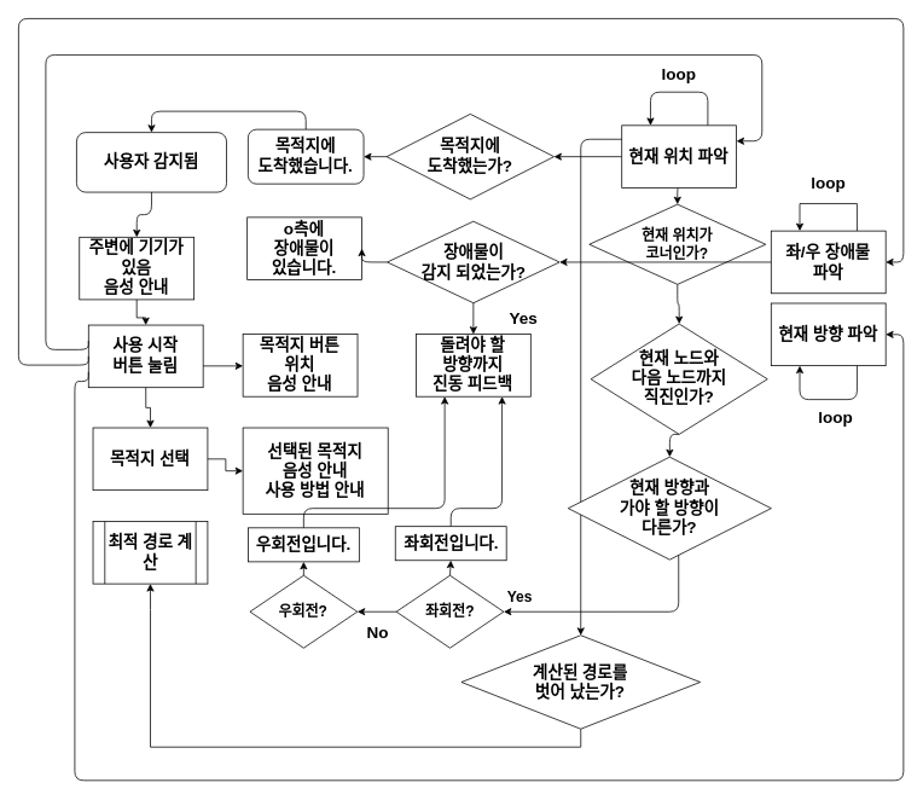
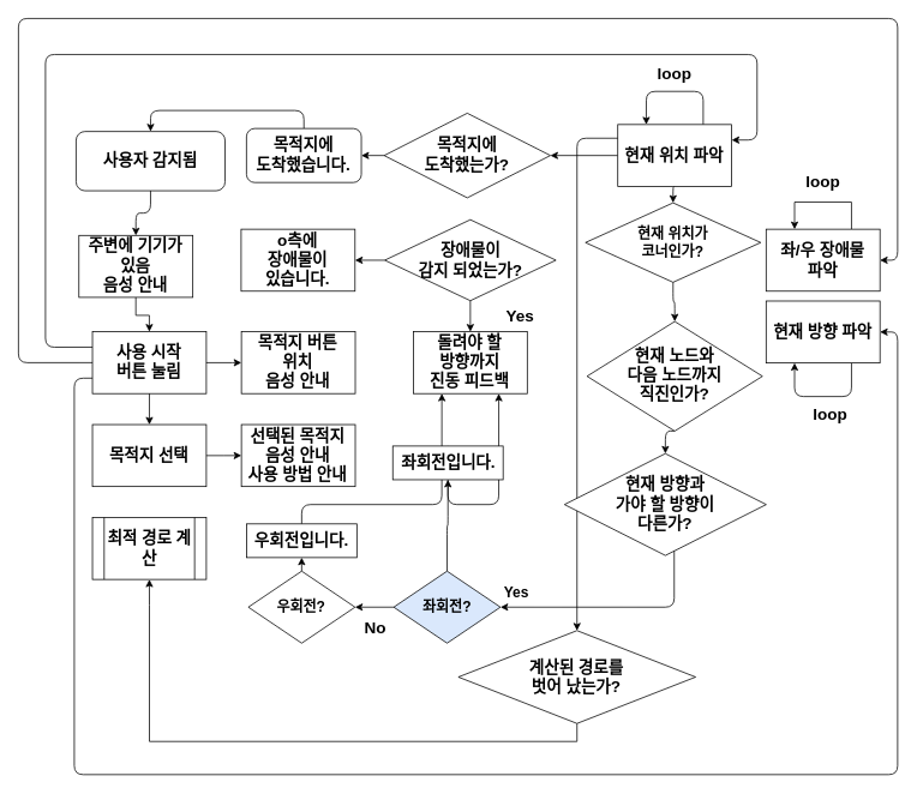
  <mxCell id="0" />
  <mxCell id="1" parent="0" />
  <mxCell id="2" style="edgeStyle=orthogonalEdgeStyle;curved=0;rounded=1;sketch=0;orthogonalLoop=1;jettySize=auto;html=1;exitX=0;exitY=0.5;exitDx=0;exitDy=0;fontSize=16;entryX=0.5;entryY=0;entryDx=0;entryDy=0;" edge="1" parent="1" target="16"><mxGeometry relative="1" as="geometry"><mxPoint x="698.359" y="153.03" as="sourcePoint" /><mxPoint x="645.069" y="793.004" as="targetPoint" /><Array as="points"><mxPoint x="640" y="153" /></Array></mxGeometry></mxCell>
  <mxCell id="3" value="사용자 감지됨" style="rounded=1;whiteSpace=wrap;html=1;fontSize=18;glass=0;strokeWidth=1;shadow=0;fontStyle=1;verticalAlign=middle;horizontal=1;" vertex="1" parent="1"><mxGeometry x="84" y="145.54" width="165.36" height="65.87" as="geometry" /></mxCell>
- <mxCell id="4" value="사용 시작&lt;br style=&quot;font-size: 18px;&quot;&gt;버튼 눌림" style="rounded=0;whiteSpace=wrap;html=1;fontStyle=1;fontSize=18;verticalAlign=middle;horizontal=1;" vertex="1" parent="1"><mxGeometry x="97.143" y="357.954" width="126.429" height="68.807" as="geometry" /></mxCell>
+ <mxCell id="4" value="사용 시작&lt;br style=&quot;font-size: 18px;&quot;&gt;버튼 눌림" style="rounded=0;whiteSpace=wrap;html=1;fontStyle=1;fontSize=18;verticalAlign=middle;horizontal=1;" vertex="1" parent="1"><mxGeometry x="102.143" y="367.954" width="126.429" height="68.807" as="geometry" /></mxCell>
  <mxCell id="5" value="목적지 선택" style="rounded=0;whiteSpace=wrap;html=1;fontStyle=1;fontSize=18;verticalAlign=middle;horizontal=1;" vertex="1" parent="1"><mxGeometry x="102.143" y="471.165" width="126.429" height="68.807" as="geometry" /></mxCell>
  <mxCell id="6" style="edgeStyle=orthogonalEdgeStyle;rounded=0;orthogonalLoop=1;jettySize=auto;html=1;exitX=0.5;exitY=1;exitDx=0;exitDy=0;entryX=0.5;entryY=0;entryDx=0;entryDy=0;fontStyle=1;fontSize=18;verticalAlign=middle;horizontal=1;" edge="1" source="4" target="5" parent="1"><mxGeometry relative="1" as="geometry" /></mxCell>
  <mxCell id="7" value="최적 경로 계산" style="shape=process;whiteSpace=wrap;html=1;backgroundOutline=1;fontStyle=1;fontSize=18;verticalAlign=middle;horizontal=1;" vertex="1" parent="1"><mxGeometry x="102.143" y="574.376" width="126.429" height="68.807" as="geometry" /></mxCell>
  <mxCell id="8" value="" style="edgeStyle=orthogonalEdgeStyle;rounded=0;orthogonalLoop=1;jettySize=auto;html=1;fontStyle=1;fontSize=18;verticalAlign=middle;horizontal=1;" edge="1" source="9" target="4" parent="1"><mxGeometry relative="1" as="geometry" /></mxCell>
  <mxCell id="9" value="주변에 기기가 있음&lt;br style=&quot;font-size: 18px;&quot;&gt;음성 안내" style="rounded=0;whiteSpace=wrap;html=1;fontStyle=1;fontSize=18;verticalAlign=middle;horizontal=1;" vertex="1" parent="1"><mxGeometry x="87.143" y="261.005" width="126.429" height="68.807" as="geometry" /></mxCell>
  <mxCell id="10" style="edgeStyle=orthogonalEdgeStyle;curved=0;rounded=1;sketch=0;orthogonalLoop=1;jettySize=auto;html=1;exitX=0.5;exitY=1;exitDx=0;exitDy=0;entryX=0.5;entryY=0;entryDx=0;entryDy=0;fontSize=16;" edge="1" parent="1" source="3" target="9"><mxGeometry relative="1" as="geometry" /></mxCell>
  <mxCell id="11" value="목적지 버튼&lt;br&gt;위치&lt;br style=&quot;font-size: 18px;&quot;&gt;음성 안내" style="whiteSpace=wrap;html=1;rounded=0;fontStyle=1;fontSize=18;verticalAlign=middle;horizontal=1;" vertex="1" parent="1"><mxGeometry x="267.494" y="367.954" width="126.429" height="68.807" as="geometry" /></mxCell>
  <mxCell id="12" value="" style="edgeStyle=orthogonalEdgeStyle;rounded=0;orthogonalLoop=1;jettySize=auto;html=1;fontStyle=1;fontSize=18;verticalAlign=middle;horizontal=1;" edge="1" source="4" target="11" parent="1"><mxGeometry relative="1" as="geometry"><Array as="points"><mxPoint x="257.5" y="403" /><mxPoint x="257.5" y="403" /></Array></mxGeometry></mxCell>
- <mxCell id="13" value="선택된 목적지&lt;br style=&quot;font-size: 18px;&quot;&gt;음성 안내&lt;br style=&quot;font-size: 18px;&quot;&gt;사용 방법 안내" style="whiteSpace=wrap;html=1;rounded=0;fontStyle=1;fontSize=18;verticalAlign=middle;horizontal=1;" vertex="1" parent="1"><mxGeometry x="267.494" y="471.165" width="160" height="95" as="geometry" /></mxCell>
+ <mxCell id="13" value="선택된 목적지&lt;br style=&quot;font-size: 18px;&quot;&gt;음성 안내&lt;br style=&quot;font-size: 18px;&quot;&gt;사용 방법 안내" style="whiteSpace=wrap;html=1;rounded=0;fontStyle=1;fontSize=18;verticalAlign=middle;horizontal=1;" vertex="1" parent="1"><mxGeometry x="267.494" y="471.165" width="126.429" height="68.807" as="geometry" /></mxCell>
  <mxCell id="14" style="edgeStyle=orthogonalEdgeStyle;rounded=0;orthogonalLoop=1;jettySize=auto;html=1;entryX=0;entryY=0.5;entryDx=0;entryDy=0;fontStyle=1;fontSize=18;verticalAlign=middle;horizontal=1;" edge="1" source="5" target="13" parent="1"><mxGeometry relative="1" as="geometry" /></mxCell>
  <mxCell id="15" style="edgeStyle=orthogonalEdgeStyle;rounded=0;orthogonalLoop=1;jettySize=auto;html=1;exitX=0.5;exitY=1;exitDx=0;exitDy=0;entryX=0.5;entryY=1;entryDx=0;entryDy=0;fontSize=18;" edge="1" source="16" target="7" parent="1"><mxGeometry relative="1" as="geometry"><mxPoint x="422.037" y="643.313" as="targetPoint" /></mxGeometry></mxCell>
  <mxCell id="16" value="계산된 경로를&lt;br style=&quot;font-size: 18px;&quot;&gt;벗어 났는가?" style="rhombus;whiteSpace=wrap;html=1;fontStyle=1;fontSize=18;verticalAlign=middle;horizontal=1;" vertex="1" parent="1"><mxGeometry x="508.373" y="700.004" width="263.393" height="103.211" as="geometry" /></mxCell>
  <mxCell id="17" value="현재 방향과&lt;br style=&quot;font-size: 18px;&quot;&gt;가야 할 방향이&lt;br&gt;다른가?" style="rhombus;whiteSpace=wrap;html=1;fontStyle=1;fontSize=18;verticalAlign=middle;horizontal=1;" vertex="1" parent="1"><mxGeometry x="626.18" y="503.4" width="223.97" height="113.17" as="geometry" /></mxCell>
  <mxCell id="18" value="돌려야 할&lt;br&gt;방향까지&lt;br style=&quot;font-size: 18px;&quot;&gt;진동 피드백" style="whiteSpace=wrap;html=1;fontStyle=1;fontSize=18;verticalAlign=middle;horizontal=1;" vertex="1" parent="1"><mxGeometry x="458.421" y="367.95" width="126.429" height="68.807" as="geometry" /></mxCell>
  <mxCell id="19" style="edgeStyle=orthogonalEdgeStyle;curved=0;rounded=1;sketch=0;orthogonalLoop=1;jettySize=auto;html=1;exitX=0.5;exitY=1;exitDx=0;exitDy=0;fontSize=16;entryX=0.5;entryY=0;entryDx=0;entryDy=0;" edge="1" parent="1" source="20" target="18"><mxGeometry relative="1" as="geometry"><mxPoint x="521.545" y="360" as="targetPoint" /></mxGeometry></mxCell>
  <mxCell id="20" value="장애물이&lt;br&gt;감지 되었는가?" style="rhombus;whiteSpace=wrap;html=1;fontSize=18;rounded=0;fontStyle=1;" vertex="1" parent="1"><mxGeometry x="426.64" y="243.54" width="190" height="90" as="geometry" /></mxCell>
  <mxCell id="21" value="Yes" style="text;html=1;strokeColor=none;fillColor=none;align=center;verticalAlign=middle;whiteSpace=wrap;rounded=0;fontStyle=1;fontSize=18;horizontal=1;" vertex="1" parent="1"><mxGeometry x="531.61" y="322.94" width="90" height="56.6" as="geometry" /></mxCell>
  <mxCell id="22" value="목적지에&lt;br&gt;도착했는가?" style="rhombus;whiteSpace=wrap;html=1;fontStyle=1;fontSize=18;verticalAlign=middle;horizontal=1;flipH=1;flipV=0;" vertex="1" parent="1"><mxGeometry x="426" y="125.23" width="184.47" height="94" as="geometry" /></mxCell>
  <mxCell id="23" style="edgeStyle=orthogonalEdgeStyle;curved=0;rounded=1;sketch=0;orthogonalLoop=1;jettySize=auto;html=1;exitX=0.5;exitY=1;exitDx=0;exitDy=0;entryX=0.5;entryY=0;entryDx=0;entryDy=0;fontSize=16;" edge="1" parent="1" source="24" target="17"><mxGeometry relative="1" as="geometry" /></mxCell>
  <mxCell id="24" value="현재 노드와&lt;br&gt;다음 노드까지&lt;br&gt;직진인가?" style="rhombus;whiteSpace=wrap;html=1;fontStyle=1;fontSize=18;verticalAlign=middle;horizontal=1;flipH=1;flipV=0;" vertex="1" parent="1"><mxGeometry x="651.19" y="356.6" width="194.78" height="121.74" as="geometry" /></mxCell>
  <mxCell id="25" style="edgeStyle=orthogonalEdgeStyle;curved=0;rounded=1;sketch=0;orthogonalLoop=1;jettySize=auto;html=1;exitX=0.5;exitY=1;exitDx=0;exitDy=0;fontSize=16;" edge="1" parent="1" source="26" target="24"><mxGeometry relative="1" as="geometry" /></mxCell>
  <mxCell id="26" value="&lt;b&gt;현재 위치가&lt;br&gt;코너인가?&lt;/b&gt;" style="rhombus;whiteSpace=wrap;html=1;rounded=0;sketch=0;fontSize=16;" vertex="1" parent="1"><mxGeometry x="649.48" y="224.81" width="194.52" height="88.26" as="geometry" /></mxCell>
  <mxCell id="27" style="edgeStyle=orthogonalEdgeStyle;curved=0;rounded=1;sketch=0;orthogonalLoop=1;jettySize=auto;html=1;exitX=0.5;exitY=1;exitDx=0;exitDy=0;entryX=0.5;entryY=0;entryDx=0;entryDy=0;fontSize=16;" edge="1" parent="1" source="46" target="26"><mxGeometry relative="1" as="geometry" /></mxCell>
  <mxCell id="28" value="loop" style="text;html=1;strokeColor=none;fillColor=none;align=center;verticalAlign=middle;whiteSpace=wrap;rounded=0;fontStyle=1;fontSize=18;horizontal=1;" vertex="1" parent="1"><mxGeometry x="890" y="448.229" width="63.214" height="22.936" as="geometry" /></mxCell>
  <mxCell id="29" value="Yes" style="text;html=1;strokeColor=none;fillColor=none;align=center;verticalAlign=middle;whiteSpace=wrap;rounded=0;fontStyle=1;fontSize=16;horizontal=1;" vertex="1" parent="1"><mxGeometry x="551.69" y="641.28" width="42.14" height="30.57" as="geometry" /></mxCell>
- <mxCell id="30" value="&lt;b&gt;좌회전?&lt;/b&gt;" style="rhombus;whiteSpace=wrap;html=1;rounded=0;sketch=0;fontSize=16;" vertex="1" parent="1"><mxGeometry x="436.61" y="633.98" width="118.43" height="80" as="geometry" /></mxCell>
+ <mxCell id="30" value="&lt;b&gt;좌회전?&lt;/b&gt;" style="rhombus;whiteSpace=wrap;html=1;rounded=0;sketch=0;fontSize=16;fillColor=#dae8fc;" vertex="1" parent="1"><mxGeometry x="436.61" y="633.98" width="118.43" height="80" as="geometry" /></mxCell>
  <mxCell id="31" value="" style="edgeStyle=orthogonalEdgeStyle;curved=0;rounded=1;sketch=0;orthogonalLoop=1;jettySize=auto;html=1;fontSize=16;entryX=1;entryY=0.5;entryDx=0;entryDy=0;" edge="1" parent="1" source="17" target="30"><mxGeometry relative="1" as="geometry"><mxPoint x="470" y="674" as="targetPoint" /><Array as="points"><mxPoint x="748" y="674" /></Array></mxGeometry></mxCell>
  <mxCell id="32" value="&lt;b&gt;우회전?&lt;/b&gt;" style="rhombus;whiteSpace=wrap;html=1;rounded=0;sketch=0;fontSize=16;" vertex="1" parent="1"><mxGeometry x="275.21" y="633.98" width="118.43" height="80" as="geometry" /></mxCell>
  <mxCell id="33" style="edgeStyle=orthogonalEdgeStyle;curved=0;rounded=1;sketch=0;orthogonalLoop=1;jettySize=auto;html=1;exitX=0;exitY=0.5;exitDx=0;exitDy=0;entryX=1;entryY=0.5;entryDx=0;entryDy=0;fontSize=16;" edge="1" parent="1" source="30" target="32"><mxGeometry relative="1" as="geometry" /></mxCell>
  <mxCell id="34" value="No" style="text;html=1;strokeColor=none;fillColor=none;align=center;verticalAlign=middle;whiteSpace=wrap;rounded=0;fontStyle=1;fontSize=18;horizontal=1;" vertex="1" parent="1"><mxGeometry x="385.215" y="679.572" width="63.214" height="34.404" as="geometry" /></mxCell>
  <mxCell id="35" style="edgeStyle=orthogonalEdgeStyle;curved=0;rounded=1;sketch=0;orthogonalLoop=1;jettySize=auto;html=1;exitX=0.5;exitY=0;exitDx=0;exitDy=0;entryX=0.25;entryY=1;entryDx=0;entryDy=0;fontSize=16;" edge="1" parent="1" source="36" target="18"><mxGeometry relative="1" as="geometry"><Array as="points"><mxPoint x="334" y="560" /><mxPoint x="490" y="560" /></Array></mxGeometry></mxCell>
  <mxCell id="36" value="우회전입니다." style="whiteSpace=wrap;html=1;rounded=0;fontStyle=1;fontSize=18;verticalAlign=middle;horizontal=1;" vertex="1" parent="1"><mxGeometry x="273.17" y="581.5" width="122.51" height="37.4" as="geometry" /></mxCell>
  <mxCell id="37" style="edgeStyle=orthogonalEdgeStyle;curved=0;rounded=1;sketch=0;orthogonalLoop=1;jettySize=auto;html=1;exitX=0.5;exitY=0;exitDx=0;exitDy=0;entryX=0.5;entryY=1;entryDx=0;entryDy=0;fontSize=16;" edge="1" parent="1" source="32" target="36"><mxGeometry relative="1" as="geometry" /></mxCell>
  <mxCell id="38" style="edgeStyle=orthogonalEdgeStyle;curved=0;rounded=1;sketch=0;orthogonalLoop=1;jettySize=auto;html=1;exitX=0.5;exitY=0;exitDx=0;exitDy=0;entryX=0.75;entryY=1;entryDx=0;entryDy=0;fontSize=16;" edge="1" parent="1" source="39" target="18"><mxGeometry relative="1" as="geometry"><Array as="points"><mxPoint x="497" y="560" /><mxPoint x="553" y="560" /></Array></mxGeometry></mxCell>
- <mxCell id="39" value="좌회전입니다." style="whiteSpace=wrap;html=1;rounded=0;fontStyle=1;fontSize=18;verticalAlign=middle;horizontal=1;" vertex="1" parent="1"><mxGeometry x="435.53" y="580" width="122.51" height="37.4" as="geometry" /></mxCell>
+ <mxCell id="39" value="좌회전입니다." style="whiteSpace=wrap;html=1;rounded=0;fontStyle=1;fontSize=18;verticalAlign=middle;horizontal=1;" vertex="1" parent="1"><mxGeometry x="435.53" y="495" width="122.51" height="37.4" as="geometry" /></mxCell>
  <mxCell id="40" style="edgeStyle=orthogonalEdgeStyle;curved=0;rounded=1;sketch=0;orthogonalLoop=1;jettySize=auto;html=1;exitX=0.5;exitY=0;exitDx=0;exitDy=0;entryX=0.5;entryY=1;entryDx=0;entryDy=0;fontSize=16;" edge="1" parent="1" source="30" target="39"><mxGeometry relative="1" as="geometry" /></mxCell>
  <mxCell id="41" style="edgeStyle=orthogonalEdgeStyle;curved=0;rounded=1;sketch=0;orthogonalLoop=1;jettySize=auto;html=1;exitX=0.5;exitY=0;exitDx=0;exitDy=0;entryX=0.5;entryY=0;entryDx=0;entryDy=0;fontSize=16;" edge="1" parent="1" source="42" target="3"><mxGeometry relative="1" as="geometry" /></mxCell>
  <mxCell id="42" value="목적지에&lt;br style=&quot;font-size: 18px;&quot;&gt;도착했습니다." style="rounded=1;whiteSpace=wrap;html=1;fontStyle=1;fontSize=18;verticalAlign=middle;horizontal=1;" vertex="1" parent="1"><mxGeometry x="273.17" y="142.23" width="127.48" height="60" as="geometry" /></mxCell>
  <mxCell id="43" style="edgeStyle=orthogonalEdgeStyle;curved=0;rounded=1;sketch=0;orthogonalLoop=1;jettySize=auto;html=1;exitX=0;exitY=0.5;exitDx=0;exitDy=0;entryX=1;entryY=0.5;entryDx=0;entryDy=0;fontSize=16;" edge="1" parent="1" source="22" target="42"><mxGeometry relative="1" as="geometry" /></mxCell>
  <mxCell id="44" style="edgeStyle=orthogonalEdgeStyle;curved=0;rounded=1;sketch=0;orthogonalLoop=1;jettySize=auto;html=1;exitX=0;exitY=0.5;exitDx=0;exitDy=0;fontSize=16;" edge="1" parent="1" source="46" target="22"><mxGeometry relative="1" as="geometry" /></mxCell>
  <mxCell id="45" style="edgeStyle=orthogonalEdgeStyle;curved=0;rounded=1;sketch=0;orthogonalLoop=1;jettySize=auto;html=1;exitX=0.75;exitY=0;exitDx=0;exitDy=0;fontSize=16;entryX=0.25;entryY=0;entryDx=0;entryDy=0;" edge="1" parent="1" source="46" target="46"><mxGeometry relative="1" as="geometry"><mxPoint x="700" y="71" as="targetPoint" /><Array as="points"><mxPoint x="780" y="101" /><mxPoint x="717" y="101" /></Array></mxGeometry></mxCell>
  <mxCell id="46" value="현재 위치 파악" style="whiteSpace=wrap;html=1;rounded=0;fontStyle=1;fontSize=18;verticalAlign=middle;horizontal=1;" vertex="1" parent="1"><mxGeometry x="685.359" y="137.827" width="126.429" height="68.807" as="geometry" /></mxCell>
  <mxCell id="47" style="edgeStyle=orthogonalEdgeStyle;curved=0;rounded=1;sketch=0;orthogonalLoop=1;jettySize=auto;html=1;exitX=0;exitY=0.25;exitDx=0;exitDy=0;fontSize=16;entryX=1;entryY=0.25;entryDx=0;entryDy=0;" edge="1" parent="1" source="4" target="46"><mxGeometry relative="1" as="geometry"><mxPoint x="670" y="0" as="targetPoint" /><Array as="points"><mxPoint x="50" y="385" /><mxPoint x="50" y="60" /><mxPoint x="840" y="60" /><mxPoint x="840" y="155" /></Array></mxGeometry></mxCell>
  <mxCell id="48" value="loop" style="text;html=1;strokeColor=none;fillColor=none;align=center;verticalAlign=middle;whiteSpace=wrap;rounded=0;fontStyle=1;fontSize=18;horizontal=1;" vertex="1" parent="1"><mxGeometry x="716.97" y="70.999" width="63.214" height="22.936" as="geometry" /></mxCell>
  <mxCell id="49" value="" style="group" vertex="1" connectable="0" parent="1"><mxGeometry x="849.999" y="190.999" width="126.429" height="131.942" as="geometry" /></mxCell>
  <mxCell id="50" style="edgeStyle=orthogonalEdgeStyle;rounded=0;orthogonalLoop=1;jettySize=auto;html=1;exitX=0.75;exitY=0;exitDx=0;exitDy=0;entryX=0.25;entryY=0;entryDx=0;entryDy=0;" edge="1" source="51" target="51" parent="49"><mxGeometry relative="1" as="geometry"><mxPoint x="30.001" y="43.001" as="targetPoint" /><Array as="points"><mxPoint x="95.001" y="33.001" /><mxPoint x="32.001" y="33.001" /><mxPoint x="32.001" y="63.001" /></Array></mxGeometry></mxCell>
  <mxCell id="51" value="좌/우 장애물&lt;br&gt;파악" style="whiteSpace=wrap;html=1;rounded=0;fontStyle=1;fontSize=18;verticalAlign=middle;horizontal=1;" vertex="1" parent="49"><mxGeometry y="63.134" width="126.429" height="68.807" as="geometry" /></mxCell>
  <mxCell id="52" value="loop" style="text;html=1;strokeColor=none;fillColor=none;align=center;verticalAlign=middle;whiteSpace=wrap;rounded=0;fontStyle=1;fontSize=18;horizontal=1;" vertex="1" parent="49"><mxGeometry x="31.611" width="63.214" height="22.936" as="geometry" /></mxCell>
  <mxCell id="53" style="edgeStyle=orthogonalEdgeStyle;curved=0;rounded=1;sketch=0;orthogonalLoop=1;jettySize=auto;html=1;exitX=0;exitY=0.5;exitDx=0;exitDy=0;fontSize=16;entryX=1;entryY=0.5;entryDx=0;entryDy=0;" edge="1" parent="1" source="4" target="51"><mxGeometry relative="1" as="geometry"><mxPoint x="20" y="10" as="targetPoint" /><Array as="points"><mxPoint x="20" y="402" /><mxPoint x="20" y="20" /><mxPoint x="996" y="20" /><mxPoint x="996" y="289" /></Array></mxGeometry></mxCell>
- <mxCell id="54" style="edgeStyle=orthogonalEdgeStyle;curved=0;rounded=1;sketch=0;orthogonalLoop=1;jettySize=auto;html=1;exitX=0;exitY=0.5;exitDx=0;exitDy=0;entryX=1;entryY=0.5;entryDx=0;entryDy=0;fontSize=16;" edge="1" parent="1" source="51" target="20"><mxGeometry relative="1" as="geometry" /></mxCell>
- <mxCell id="55" value="o측에&lt;br&gt;장애물이&lt;br&gt;있습니다." style="whiteSpace=wrap;html=1;rounded=0;fontStyle=1;fontSize=18;verticalAlign=middle;horizontal=1;" vertex="1" parent="1"><mxGeometry x="272.214" y="239.134" width="126.429" height="68.807" as="geometry" /></mxCell>
+ <mxCell id="55" value="o측에&lt;br&gt;장애물이&lt;br&gt;있습니다." style="whiteSpace=wrap;html=1;rounded=0;fontStyle=1;fontSize=18;verticalAlign=middle;horizontal=1;" vertex="1" parent="1"><mxGeometry x="267.214" y="254.134" width="126.429" height="68.807" as="geometry" /></mxCell>
  <mxCell id="56" style="edgeStyle=orthogonalEdgeStyle;curved=0;rounded=1;sketch=0;orthogonalLoop=1;jettySize=auto;html=1;exitX=0.75;exitY=1;exitDx=0;exitDy=0;fontSize=16;entryX=0.25;entryY=1;entryDx=0;entryDy=0;" edge="1" parent="1" source="57" target="57"><mxGeometry relative="1" as="geometry"><mxPoint x="945.556" y="460" as="targetPoint" /><Array as="points"><mxPoint x="945" y="440" /><mxPoint x="882" y="440" /></Array></mxGeometry></mxCell>
  <mxCell id="57" value="현재 방향 파악" style="whiteSpace=wrap;html=1;rounded=0;fontStyle=1;fontSize=18;verticalAlign=middle;horizontal=1;" vertex="1" parent="1"><mxGeometry x="849.999" y="333.894" width="126.429" height="68.807" as="geometry" /></mxCell>
  <mxCell id="58" style="edgeStyle=orthogonalEdgeStyle;curved=0;rounded=1;sketch=0;orthogonalLoop=1;jettySize=auto;html=1;exitX=0;exitY=0.5;exitDx=0;exitDy=0;entryX=1;entryY=0.5;entryDx=0;entryDy=0;fontSize=16;" edge="1" parent="1" source="20" target="55"><mxGeometry relative="1" as="geometry" /></mxCell>
  <mxCell id="59" style="edgeStyle=orthogonalEdgeStyle;curved=0;rounded=1;sketch=0;orthogonalLoop=1;jettySize=auto;html=1;exitX=0;exitY=0.75;exitDx=0;exitDy=0;fontSize=16;entryX=1;entryY=0.5;entryDx=0;entryDy=0;" edge="1" parent="1" source="4" target="57"><mxGeometry relative="1" as="geometry"><mxPoint x="50" y="720" as="targetPoint" /><Array as="points"><mxPoint x="82" y="420" /><mxPoint x="82" y="860" /><mxPoint x="996" y="860" /><mxPoint x="996" y="368" /></Array></mxGeometry></mxCell>
